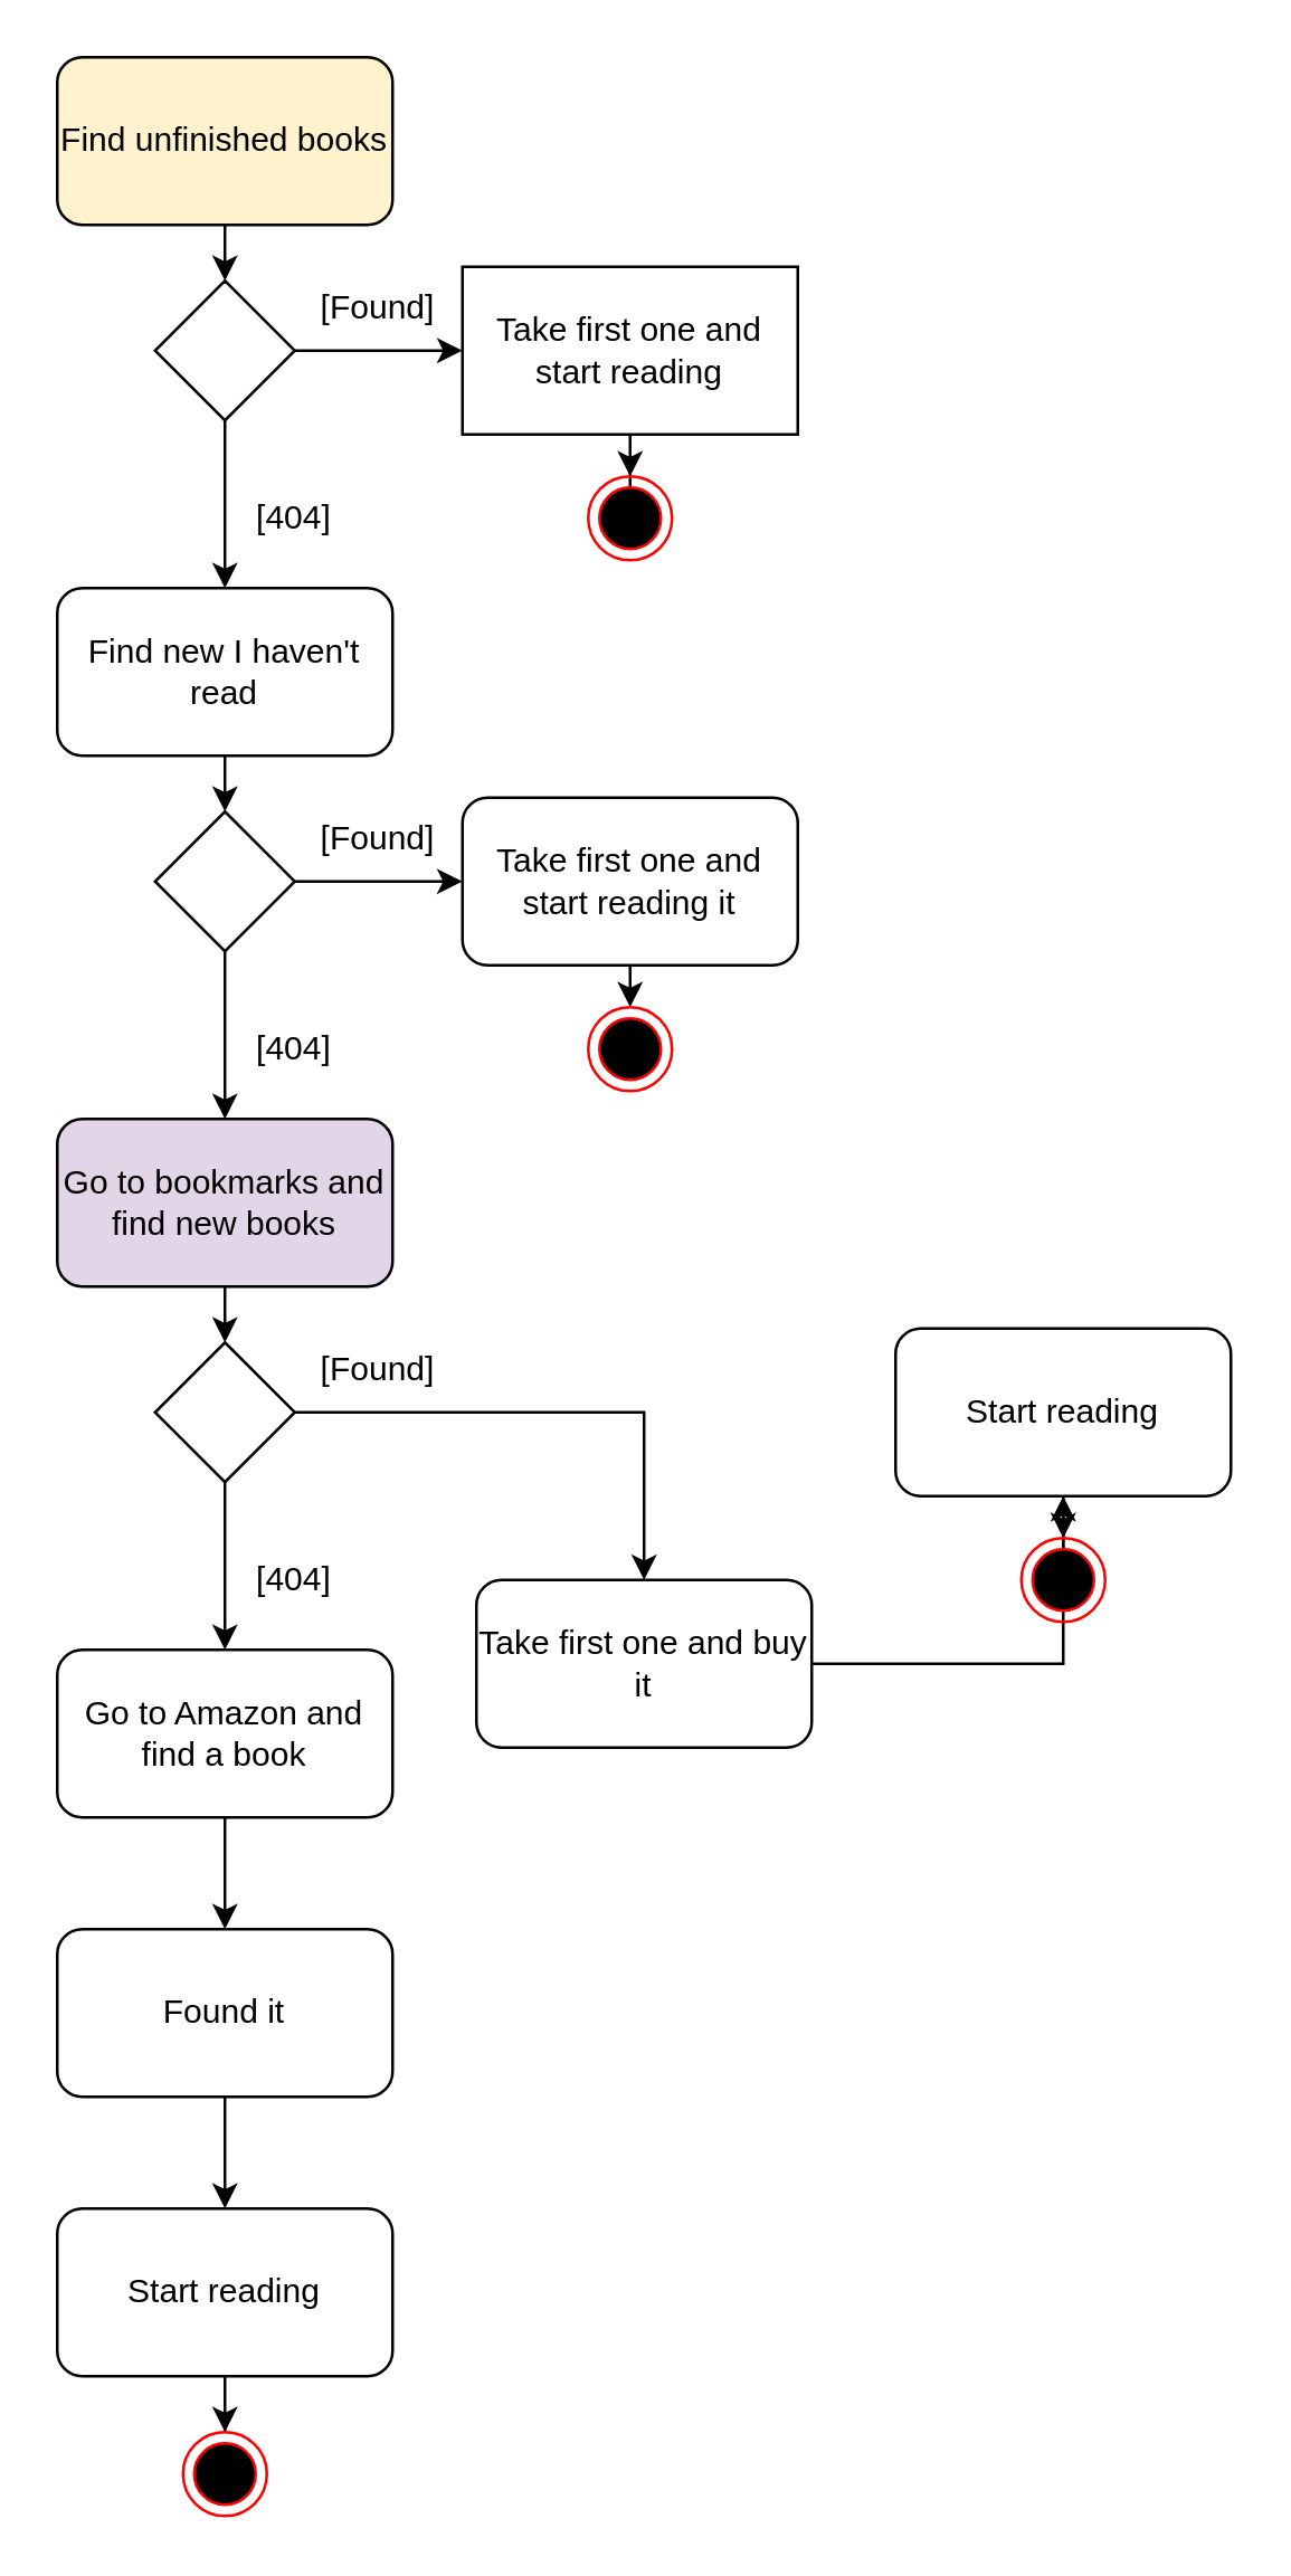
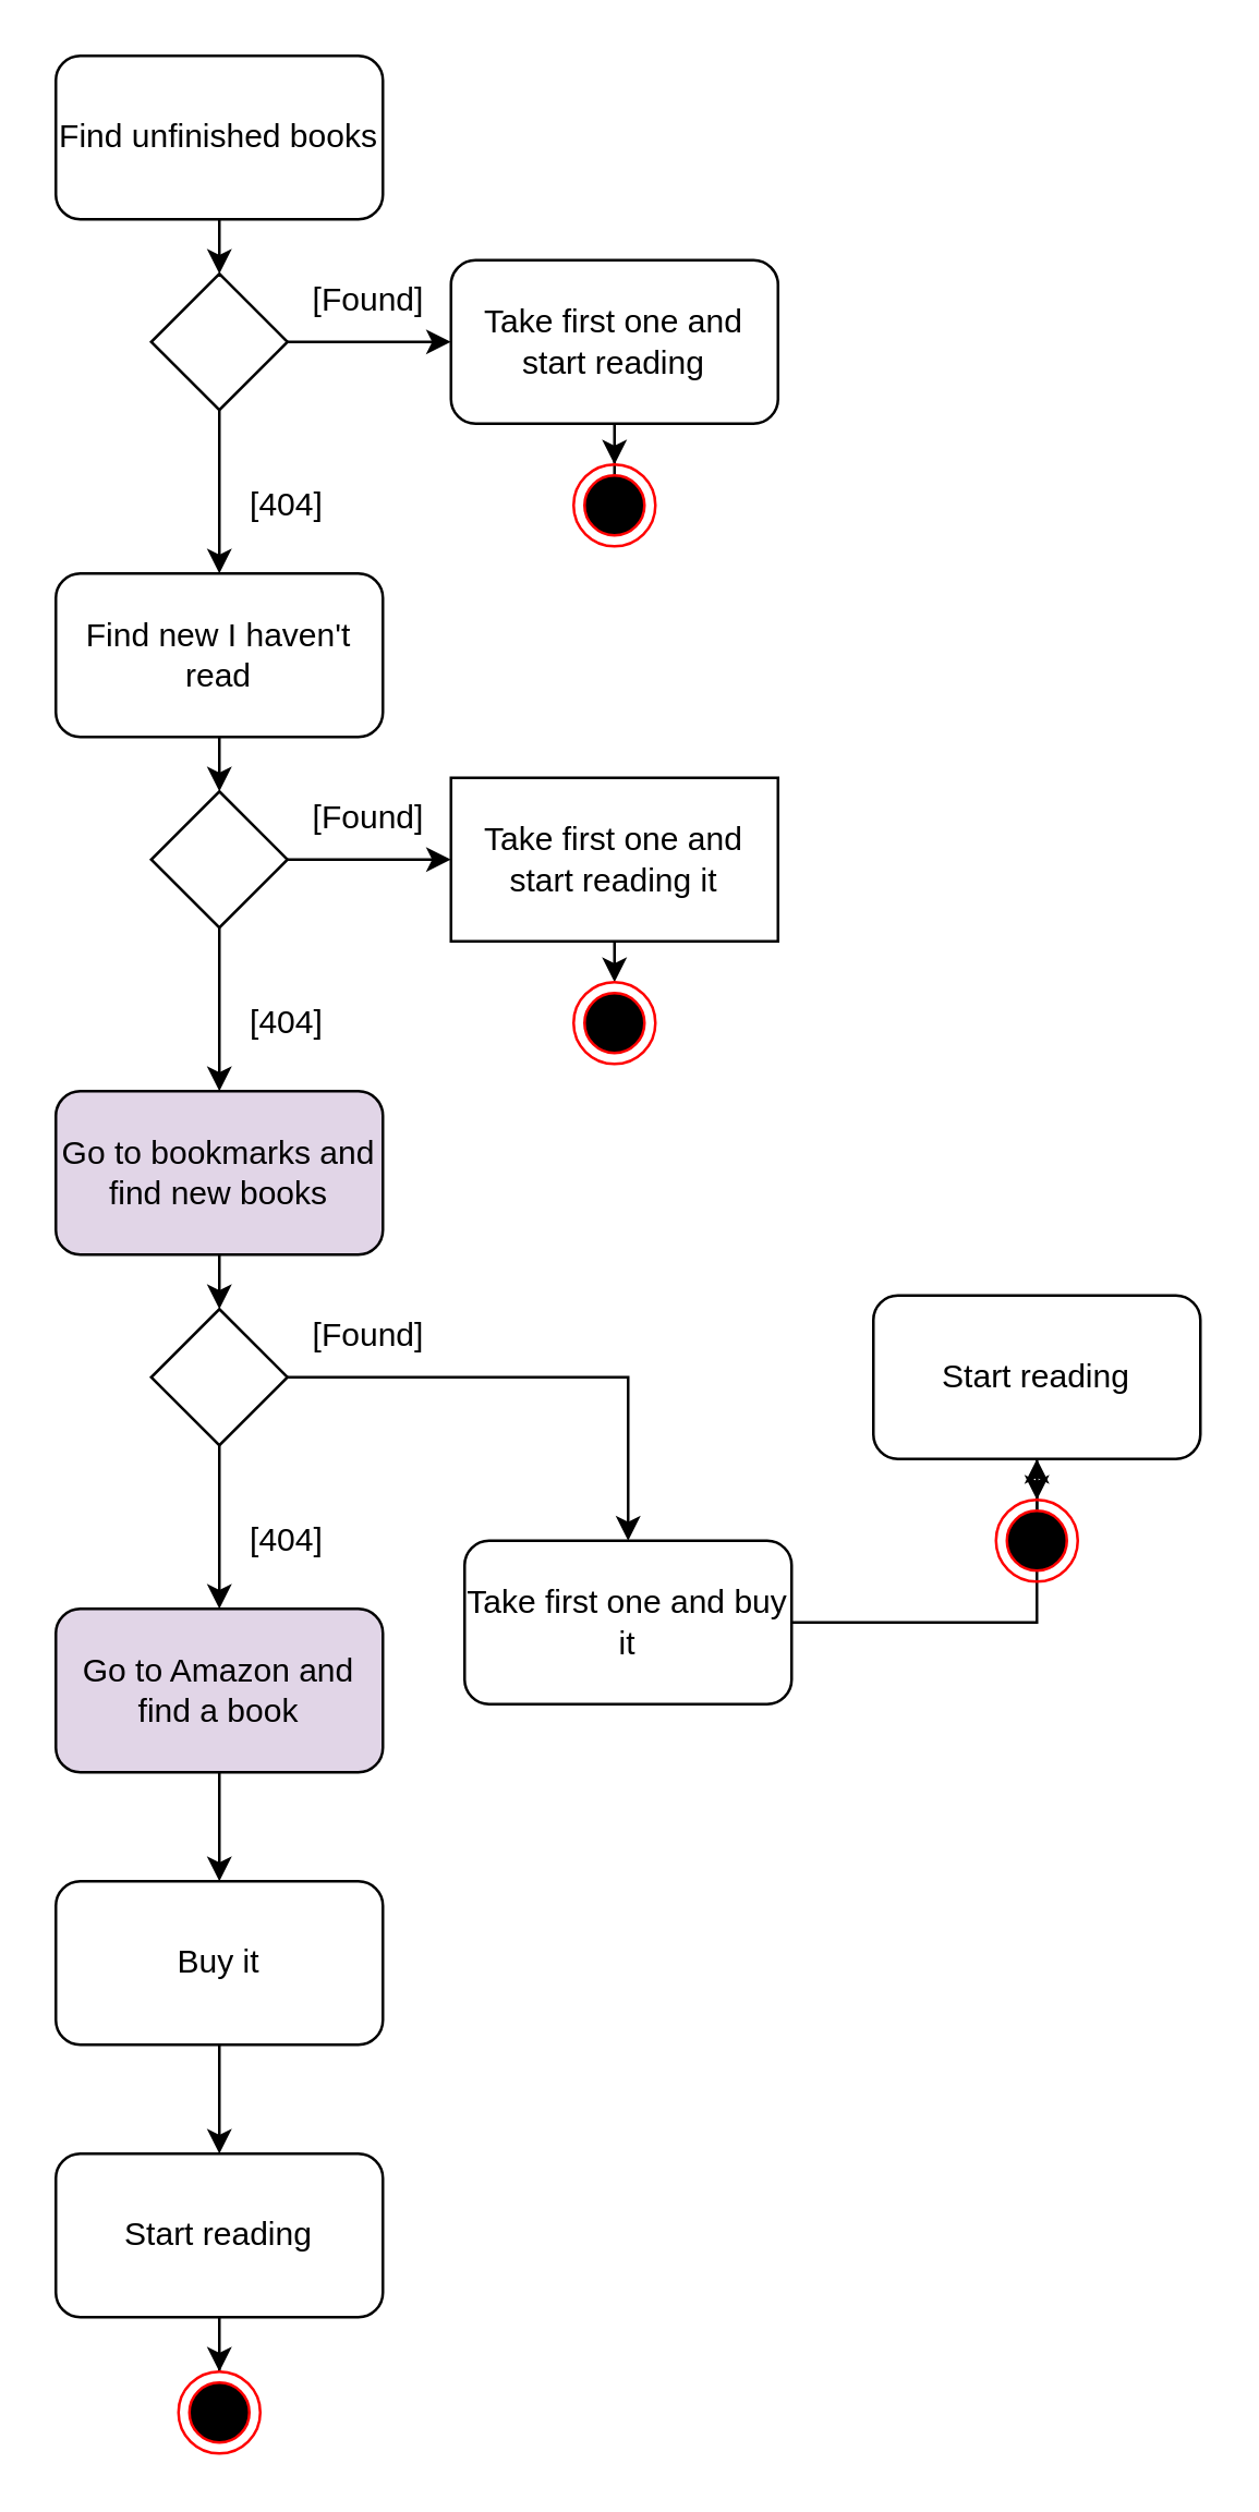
  <mxCell id="0" />
  <mxCell id="1" parent="0" />
  <mxCell id="2" style="edgeStyle=orthogonalEdgeStyle;rounded=0;orthogonalLoop=1;jettySize=auto;html=1;exitX=0.5;exitY=1;exitDx=0;exitDy=0;entryX=0.5;entryY=0;entryDx=0;entryDy=0;" edge="1" parent="1" source="3" target="6"><mxGeometry relative="1" as="geometry" /></mxCell>
- <mxCell id="3" value="Find unfinished books" style="rounded=1;whiteSpace=wrap;html=1;fillColor=#fff2cc;" vertex="1" parent="1"><mxGeometry x="20" y="20" width="120" height="60" as="geometry" /></mxCell>
+ <mxCell id="3" value="Find unfinished books" style="rounded=1;whiteSpace=wrap;html=1;" vertex="1" parent="1"><mxGeometry x="20" y="20" width="120" height="60" as="geometry" /></mxCell>
  <mxCell id="4" style="edgeStyle=orthogonalEdgeStyle;rounded=0;orthogonalLoop=1;jettySize=auto;html=1;" edge="1" parent="1" source="6" target="8"><mxGeometry relative="1" as="geometry" /></mxCell>
  <mxCell id="5" style="edgeStyle=orthogonalEdgeStyle;rounded=0;orthogonalLoop=1;jettySize=auto;html=1;exitX=0.5;exitY=1;exitDx=0;exitDy=0;" edge="1" parent="1" source="6" target="10"><mxGeometry relative="1" as="geometry" /></mxCell>
  <mxCell id="6" value="" style="rhombus;whiteSpace=wrap;html=1;" vertex="1" parent="1"><mxGeometry x="55" y="100" width="50" height="50" as="geometry" /></mxCell>
  <mxCell id="7" style="edgeStyle=orthogonalEdgeStyle;rounded=0;orthogonalLoop=1;jettySize=auto;html=1;exitX=0.5;exitY=1;exitDx=0;exitDy=0;" edge="1" parent="1" source="8" target="14"><mxGeometry relative="1" as="geometry" /></mxCell>
- <mxCell id="8" value="Take first one and start reading" style="whiteSpace=wrap;html=1;rounded=0;" vertex="1" parent="1"><mxGeometry x="165" y="95" width="120" height="60" as="geometry" /></mxCell>
+ <mxCell id="8" value="Take first one and start reading" style="rounded=1;whiteSpace=wrap;html=1;" vertex="1" parent="1"><mxGeometry x="165" y="95" width="120" height="60" as="geometry" /></mxCell>
  <mxCell id="9" style="edgeStyle=orthogonalEdgeStyle;rounded=0;orthogonalLoop=1;jettySize=auto;html=1;exitX=0.5;exitY=1;exitDx=0;exitDy=0;entryX=0.5;entryY=0;entryDx=0;entryDy=0;" edge="1" parent="1" source="10" target="13"><mxGeometry relative="1" as="geometry" /></mxCell>
  <mxCell id="10" value="Find new I haven't read" style="rounded=1;whiteSpace=wrap;html=1;" vertex="1" parent="1"><mxGeometry x="20" y="210" width="120" height="60" as="geometry" /></mxCell>
  <mxCell id="11" style="edgeStyle=orthogonalEdgeStyle;rounded=0;orthogonalLoop=1;jettySize=auto;html=1;exitX=1;exitY=0.5;exitDx=0;exitDy=0;" edge="1" parent="1" source="13" target="16"><mxGeometry relative="1" as="geometry" /></mxCell>
  <mxCell id="12" style="edgeStyle=orthogonalEdgeStyle;rounded=0;orthogonalLoop=1;jettySize=auto;html=1;" edge="1" parent="1" source="13" target="21"><mxGeometry relative="1" as="geometry" /></mxCell>
  <mxCell id="13" value="" style="rhombus;whiteSpace=wrap;html=1;" vertex="1" parent="1"><mxGeometry x="55" y="290" width="50" height="50" as="geometry" /></mxCell>
  <mxCell id="14" value="" style="ellipse;html=1;shape=endState;fillColor=#000000;strokeColor=#ff0000;" vertex="1" parent="1"><mxGeometry x="210" y="170" width="30" height="30" as="geometry" /></mxCell>
  <mxCell id="15" style="edgeStyle=orthogonalEdgeStyle;rounded=0;orthogonalLoop=1;jettySize=auto;html=1;exitX=0.5;exitY=1;exitDx=0;exitDy=0;entryX=0.5;entryY=0;entryDx=0;entryDy=0;" edge="1" parent="1" source="16" target="23"><mxGeometry relative="1" as="geometry" /></mxCell>
- <mxCell id="16" value="Take first one and start reading it" style="rounded=1;whiteSpace=wrap;html=1;" vertex="1" parent="1"><mxGeometry x="165" y="285" width="120" height="60" as="geometry" /></mxCell>
+ <mxCell id="16" value="Take first one and start reading it" style="whiteSpace=wrap;html=1;rounded=0;" vertex="1" parent="1"><mxGeometry x="165" y="285" width="120" height="60" as="geometry" /></mxCell>
  <mxCell id="17" value="[Found]" style="text;html=1;strokeColor=none;fillColor=none;align=center;verticalAlign=middle;whiteSpace=wrap;rounded=0;" vertex="1" parent="1"><mxGeometry x="105" y="95" width="60" height="30" as="geometry" /></mxCell>
  <mxCell id="18" value="[404]" style="text;html=1;strokeColor=none;fillColor=none;align=center;verticalAlign=middle;whiteSpace=wrap;rounded=0;" vertex="1" parent="1"><mxGeometry x="75" y="170" width="60" height="30" as="geometry" /></mxCell>
  <mxCell id="19" value="[Found]" style="text;html=1;strokeColor=none;fillColor=none;align=center;verticalAlign=middle;whiteSpace=wrap;rounded=0;" vertex="1" parent="1"><mxGeometry x="105" y="285" width="60" height="30" as="geometry" /></mxCell>
  <mxCell id="20" style="edgeStyle=orthogonalEdgeStyle;rounded=0;orthogonalLoop=1;jettySize=auto;html=1;exitX=0.5;exitY=1;exitDx=0;exitDy=0;entryX=0.5;entryY=0;entryDx=0;entryDy=0;" edge="1" parent="1" source="21" target="26"><mxGeometry relative="1" as="geometry" /></mxCell>
  <mxCell id="21" value="Go to bookmarks and find new books" style="rounded=1;whiteSpace=wrap;html=1;fillColor=#e1d5e7;" vertex="1" parent="1"><mxGeometry x="20" y="400" width="120" height="60" as="geometry" /></mxCell>
  <mxCell id="22" value="[404]" style="text;html=1;strokeColor=none;fillColor=none;align=center;verticalAlign=middle;whiteSpace=wrap;rounded=0;" vertex="1" parent="1"><mxGeometry x="75" y="360" width="60" height="30" as="geometry" /></mxCell>
  <mxCell id="23" value="" style="ellipse;html=1;shape=endState;fillColor=#000000;strokeColor=#ff0000;" vertex="1" parent="1"><mxGeometry x="210" y="360" width="30" height="30" as="geometry" /></mxCell>
  <mxCell id="24" style="edgeStyle=orthogonalEdgeStyle;rounded=0;orthogonalLoop=1;jettySize=auto;html=1;" edge="1" parent="1" source="26" target="28"><mxGeometry relative="1" as="geometry" /></mxCell>
  <mxCell id="25" style="edgeStyle=orthogonalEdgeStyle;rounded=0;orthogonalLoop=1;jettySize=auto;html=1;entryX=0.5;entryY=0;entryDx=0;entryDy=0;" edge="1" parent="1" source="26" target="34"><mxGeometry relative="1" as="geometry" /></mxCell>
  <mxCell id="26" value="" style="rhombus;whiteSpace=wrap;html=1;" vertex="1" parent="1"><mxGeometry x="55" y="480" width="50" height="50" as="geometry" /></mxCell>
  <mxCell id="27" style="edgeStyle=orthogonalEdgeStyle;rounded=0;orthogonalLoop=1;jettySize=auto;html=1;" edge="1" parent="1" source="28" target="31"><mxGeometry relative="1" as="geometry" /></mxCell>
  <mxCell id="28" value="Take first one and buy it" style="rounded=1;whiteSpace=wrap;html=1;" vertex="1" parent="1"><mxGeometry x="170" y="565" width="120" height="60" as="geometry" /></mxCell>
  <mxCell id="29" value="[Found]" style="text;html=1;strokeColor=none;fillColor=none;align=center;verticalAlign=middle;whiteSpace=wrap;rounded=0;" vertex="1" parent="1"><mxGeometry x="105" y="475" width="60" height="30" as="geometry" /></mxCell>
  <mxCell id="30" style="edgeStyle=orthogonalEdgeStyle;rounded=0;orthogonalLoop=1;jettySize=auto;html=1;exitX=0.5;exitY=1;exitDx=0;exitDy=0;" edge="1" parent="1" source="31" target="32"><mxGeometry relative="1" as="geometry" /></mxCell>
  <mxCell id="31" value="Start reading" style="rounded=1;whiteSpace=wrap;html=1;" vertex="1" parent="1"><mxGeometry x="320" y="475" width="120" height="60" as="geometry" /></mxCell>
  <mxCell id="32" value="" style="ellipse;html=1;shape=endState;fillColor=#000000;strokeColor=#ff0000;" vertex="1" parent="1"><mxGeometry x="365" y="550" width="30" height="30" as="geometry" /></mxCell>
  <mxCell id="33" style="edgeStyle=orthogonalEdgeStyle;rounded=0;orthogonalLoop=1;jettySize=auto;html=1;" edge="1" parent="1" source="34" target="37"><mxGeometry relative="1" as="geometry" /></mxCell>
- <mxCell id="34" value="Go to Amazon and find a book" style="rounded=1;whiteSpace=wrap;html=1;" vertex="1" parent="1"><mxGeometry x="20" y="590" width="120" height="60" as="geometry" /></mxCell>
+ <mxCell id="34" value="Go to Amazon and find a book" style="rounded=1;whiteSpace=wrap;html=1;fillColor=#e1d5e7;" vertex="1" parent="1"><mxGeometry x="20" y="590" width="120" height="60" as="geometry" /></mxCell>
  <mxCell id="35" value="[404]" style="text;html=1;strokeColor=none;fillColor=none;align=center;verticalAlign=middle;whiteSpace=wrap;rounded=0;" vertex="1" parent="1"><mxGeometry x="75" y="550" width="60" height="30" as="geometry" /></mxCell>
  <mxCell id="36" style="edgeStyle=orthogonalEdgeStyle;rounded=0;orthogonalLoop=1;jettySize=auto;html=1;" edge="1" parent="1" source="37" target="39"><mxGeometry relative="1" as="geometry" /></mxCell>
- <mxCell id="37" value="Found it" style="rounded=1;whiteSpace=wrap;html=1;" vertex="1" parent="1"><mxGeometry x="20" y="690" width="120" height="60" as="geometry" /></mxCell>
+ <mxCell id="37" value="Buy it" style="rounded=1;whiteSpace=wrap;html=1;" vertex="1" parent="1"><mxGeometry x="20" y="690" width="120" height="60" as="geometry" /></mxCell>
  <mxCell id="38" style="edgeStyle=orthogonalEdgeStyle;rounded=0;orthogonalLoop=1;jettySize=auto;html=1;entryX=0.5;entryY=0;entryDx=0;entryDy=0;" edge="1" parent="1" source="39" target="40"><mxGeometry relative="1" as="geometry" /></mxCell>
  <mxCell id="39" value="Start reading" style="rounded=1;whiteSpace=wrap;html=1;" vertex="1" parent="1"><mxGeometry x="20" y="790" width="120" height="60" as="geometry" /></mxCell>
  <mxCell id="40" value="" style="ellipse;html=1;shape=endState;fillColor=#000000;strokeColor=#ff0000;" vertex="1" parent="1"><mxGeometry x="65" y="870" width="30" height="30" as="geometry" /></mxCell>
